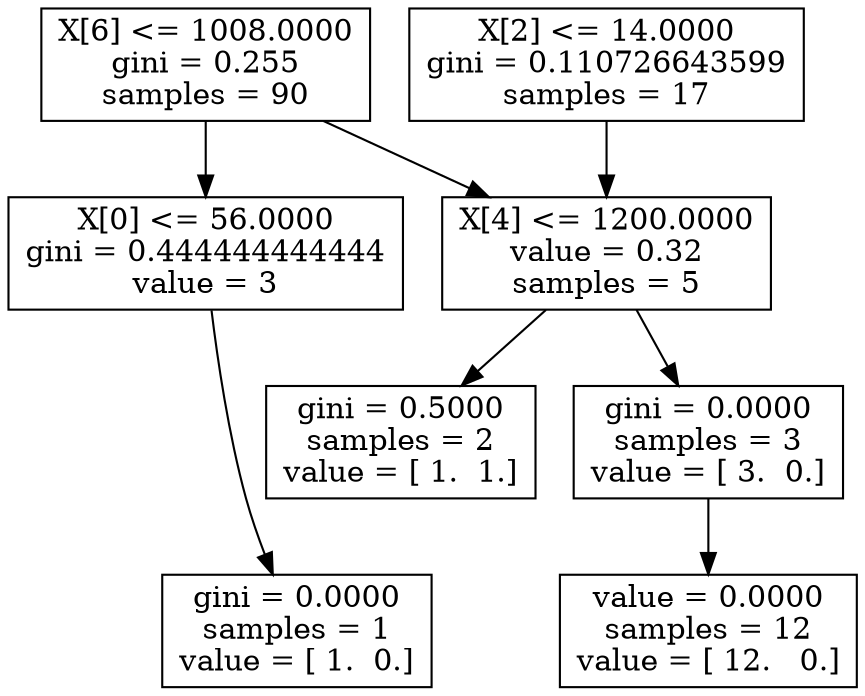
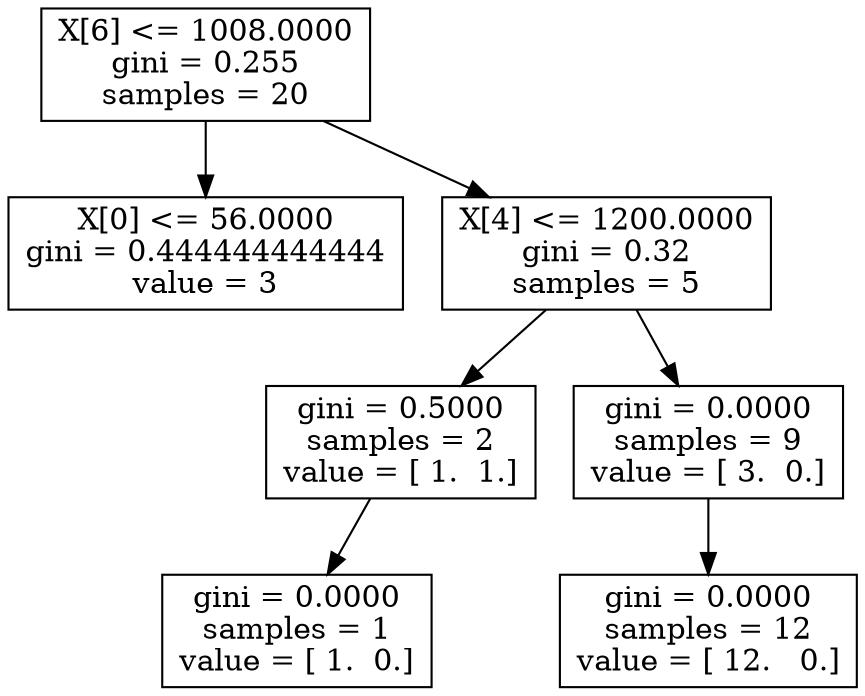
  digraph {
    node [shape=box]
-   n1 [label="X[6] <= 1008.0000\ngini = 0.255\nsamples = 90"]
+   n1 [label="X[6] <= 1008.0000\ngini = 0.255\nsamples = 20"]
    n2 [label="X[0] <= 56.0000\ngini = 0.444444444444\nvalue = 3"]
-   n3 [label="X[4] <= 1200.0000\nvalue = 0.32\nsamples = 5"]
+   n3 [label="X[4] <= 1200.0000\ngini = 0.32\nsamples = 5"]
    n4 [label="gini = 0.0000\nsamples = 1\nvalue = [ 1.  0.]"]
-   n5 [label="X[2] <= 14.0000\ngini = 0.110726643599\nsamples = 17"]
    n6 [label="gini = 0.5000\nsamples = 2\nvalue = [ 1.  1.]"]
-   n7 [label="gini = 0.0000\nsamples = 3\nvalue = [ 3.  0.]"]
-   n8 [label="value = 0.0000\nsamples = 12\nvalue = [ 12.   0.]"]
+   n7 [label="gini = 0.0000\nsamples = 9\nvalue = [ 3.  0.]"]
+   n8 [label="gini = 0.0000\nsamples = 12\nvalue = [ 12.   0.]"]
    n1 -> n2
    n1 -> n3
-   n2 -> n4
+   n6 -> n4
    n3 -> n6
    n3 -> n7
-   n5 -> n3
    n7 -> n8
  }
